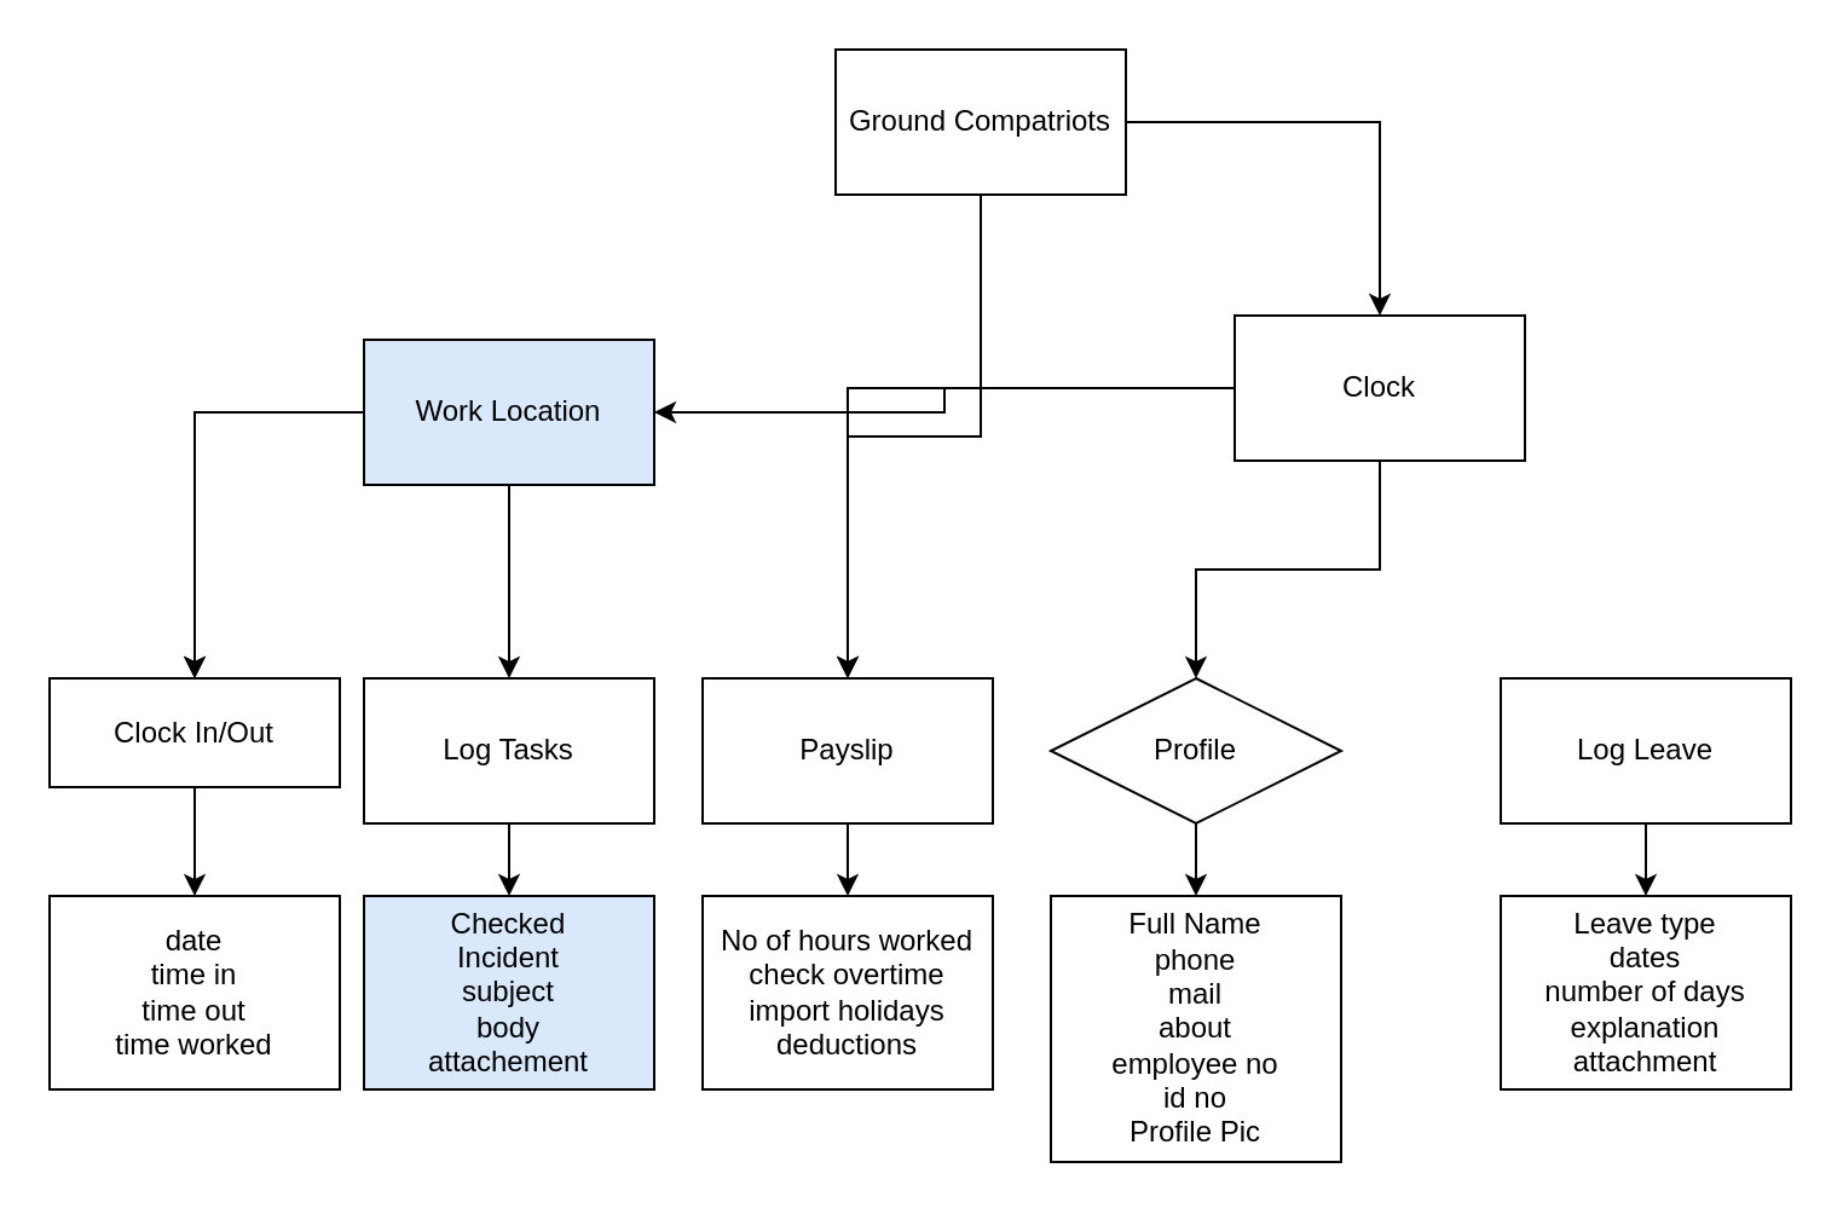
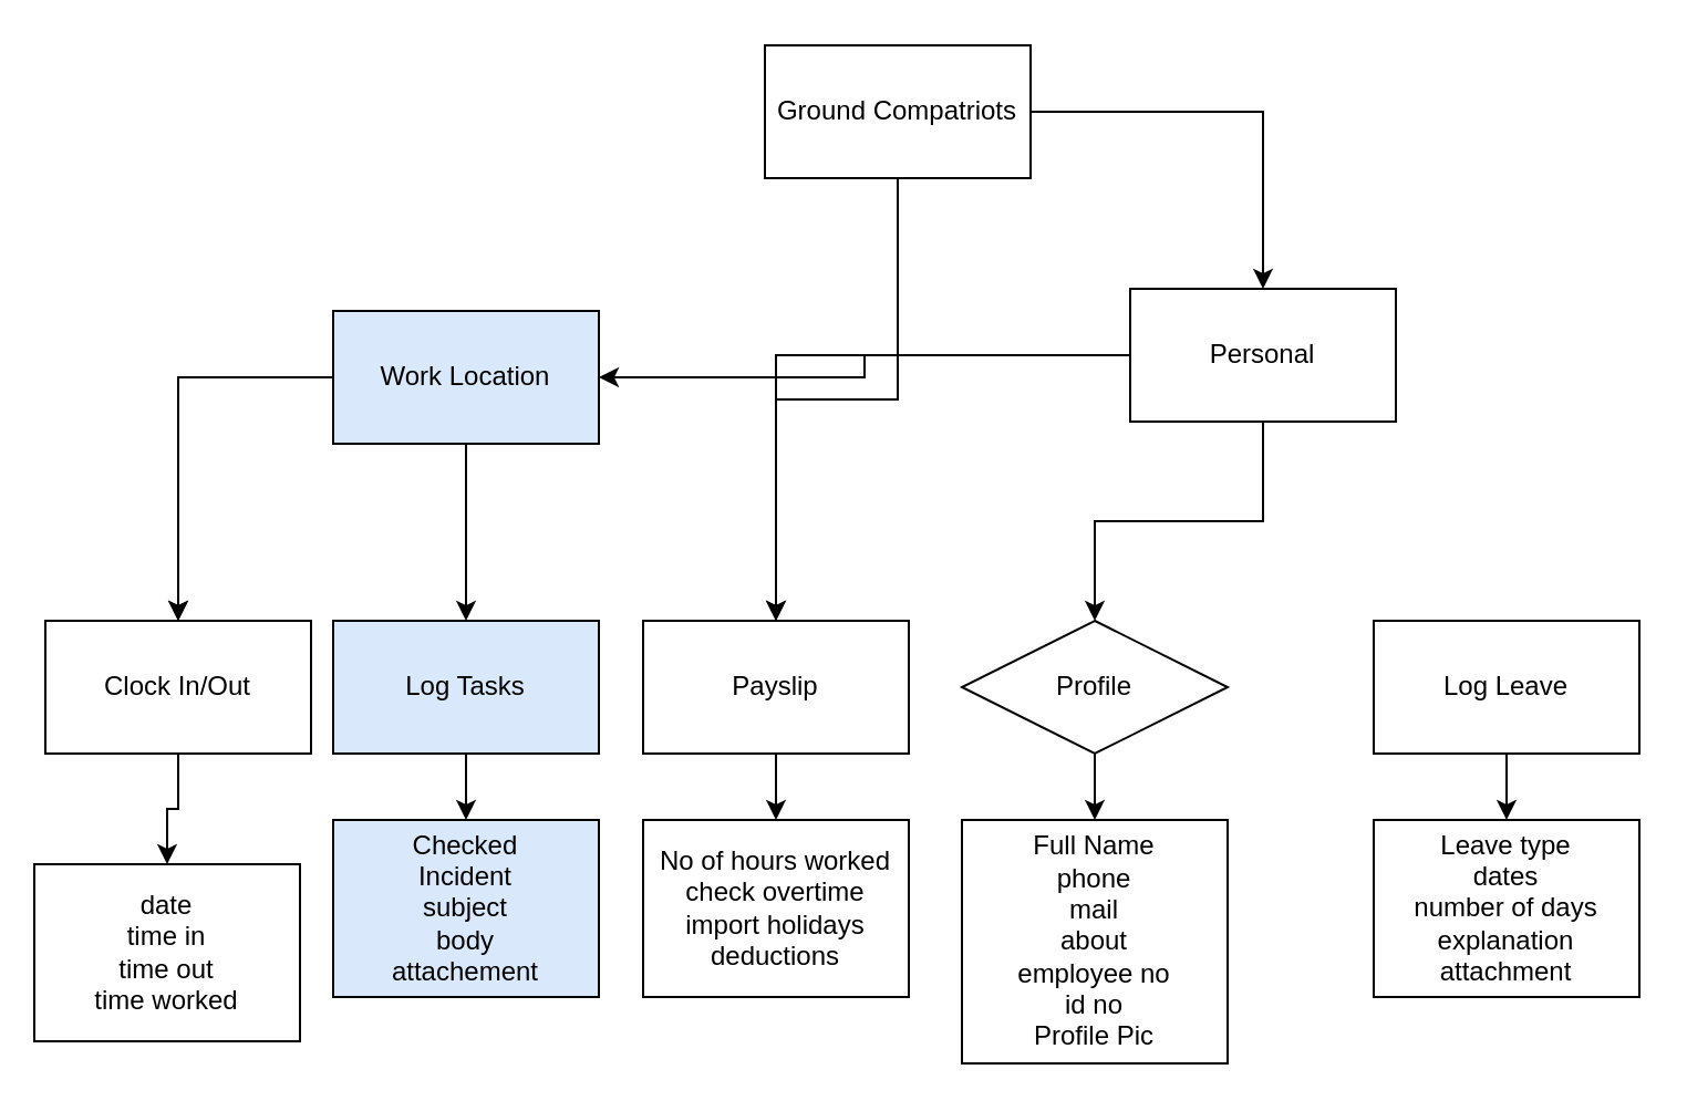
  <mxCell id="0" />
  <mxCell id="1" parent="0" />
  <mxCell id="2" value="" style="edgeStyle=orthogonalEdgeStyle;rounded=0;orthogonalLoop=1;jettySize=auto;html=1;" parent="1" source="4" target="20" edge="1"><mxGeometry relative="1" as="geometry" /></mxCell>
  <mxCell id="3" value="" style="edgeStyle=orthogonalEdgeStyle;rounded=0;orthogonalLoop=1;jettySize=auto;html=1;" parent="1" source="4" target="12" edge="1"><mxGeometry relative="1" as="geometry" /></mxCell>
  <mxCell id="4" value="Ground Compatriots" style="rounded=0;whiteSpace=wrap;html=1;" parent="1" vertex="1"><mxGeometry x="345" y="20" width="120" height="60" as="geometry" /></mxCell>
  <mxCell id="5" value="" style="edgeStyle=orthogonalEdgeStyle;rounded=0;orthogonalLoop=1;jettySize=auto;html=1;" parent="1" source="8" target="14" edge="1"><mxGeometry relative="1" as="geometry" /></mxCell>
  <mxCell id="6" value="" style="edgeStyle=orthogonalEdgeStyle;rounded=0;orthogonalLoop=1;jettySize=auto;html=1;" parent="1" source="8" target="14" edge="1"><mxGeometry relative="1" as="geometry" /></mxCell>
  <mxCell id="7" value="" style="edgeStyle=orthogonalEdgeStyle;rounded=0;orthogonalLoop=1;jettySize=auto;html=1;" parent="1" source="8" target="16" edge="1"><mxGeometry relative="1" as="geometry" /></mxCell>
  <mxCell id="8" value="Work Location" style="whiteSpace=wrap;html=1;rounded=0;fillColor=#dae8fc;" parent="1" vertex="1"><mxGeometry x="150" y="140" width="120" height="60" as="geometry" /></mxCell>
  <mxCell id="9" value="" style="edgeStyle=orthogonalEdgeStyle;rounded=0;orthogonalLoop=1;jettySize=auto;html=1;" parent="1" source="12" target="18" edge="1"><mxGeometry relative="1" as="geometry" /></mxCell>
  <mxCell id="10" value="" style="edgeStyle=orthogonalEdgeStyle;rounded=0;orthogonalLoop=1;jettySize=auto;html=1;" parent="1" source="12" target="20" edge="1"><mxGeometry relative="1" as="geometry" /></mxCell>
  <mxCell id="11" value="" style="edgeStyle=orthogonalEdgeStyle;rounded=0;orthogonalLoop=1;jettySize=auto;html=1;" parent="1" source="12" target="8" edge="1"><mxGeometry relative="1" as="geometry" /></mxCell>
- <mxCell id="12" value="Clock" style="whiteSpace=wrap;html=1;rounded=0;" parent="1" vertex="1"><mxGeometry x="510" y="130" width="120" height="60" as="geometry" /></mxCell>
+ <mxCell id="12" value="Personal" style="whiteSpace=wrap;html=1;rounded=0;" parent="1" vertex="1"><mxGeometry x="510" y="130" width="120" height="60" as="geometry" /></mxCell>
  <mxCell id="13" value="" style="edgeStyle=orthogonalEdgeStyle;rounded=0;orthogonalLoop=1;jettySize=auto;html=1;" parent="1" source="14" target="23" edge="1"><mxGeometry relative="1" as="geometry" /></mxCell>
- <mxCell id="14" value="Clock In/Out" style="whiteSpace=wrap;html=1;rounded=0;" parent="1" vertex="1"><mxGeometry x="20" y="280" width="120" height="45" as="geometry" /></mxCell>
+ <mxCell id="14" value="Clock In/Out" style="whiteSpace=wrap;html=1;rounded=0;" parent="1" vertex="1"><mxGeometry x="20" y="280" width="120" height="60" as="geometry" /></mxCell>
  <mxCell id="15" value="" style="edgeStyle=orthogonalEdgeStyle;rounded=0;orthogonalLoop=1;jettySize=auto;html=1;" parent="1" source="16" target="24" edge="1"><mxGeometry relative="1" as="geometry" /></mxCell>
- <mxCell id="16" value="Log Tasks" style="whiteSpace=wrap;html=1;rounded=0;" parent="1" vertex="1"><mxGeometry x="150" y="280" width="120" height="60" as="geometry" /></mxCell>
+ <mxCell id="16" value="Log Tasks" style="whiteSpace=wrap;html=1;rounded=0;fillColor=#dae8fc;" parent="1" vertex="1"><mxGeometry x="150" y="280" width="120" height="60" as="geometry" /></mxCell>
  <mxCell id="17" value="" style="edgeStyle=orthogonalEdgeStyle;rounded=0;orthogonalLoop=1;jettySize=auto;html=1;" parent="1" source="18" target="25" edge="1"><mxGeometry relative="1" as="geometry" /></mxCell>
  <mxCell id="18" value="Profile" style="rhombus;whiteSpace=wrap;html=1;" parent="1" vertex="1"><mxGeometry x="434" y="280" width="120" height="60" as="geometry" /></mxCell>
  <mxCell id="19" value="" style="edgeStyle=orthogonalEdgeStyle;rounded=0;orthogonalLoop=1;jettySize=auto;html=1;" parent="1" source="20" target="26" edge="1"><mxGeometry relative="1" as="geometry" /></mxCell>
  <mxCell id="20" value="Payslip" style="whiteSpace=wrap;html=1;rounded=0;" parent="1" vertex="1"><mxGeometry x="290" y="280" width="120" height="60" as="geometry" /></mxCell>
  <mxCell id="21" value="" style="edgeStyle=orthogonalEdgeStyle;rounded=0;orthogonalLoop=1;jettySize=auto;html=1;" parent="1" source="22" target="27" edge="1"><mxGeometry relative="1" as="geometry" /></mxCell>
  <mxCell id="22" value="Log Leave" style="whiteSpace=wrap;html=1;rounded=0;" parent="1" vertex="1"><mxGeometry x="620" y="280" width="120" height="60" as="geometry" /></mxCell>
- <mxCell id="23" value="date&lt;br&gt;time in&lt;br&gt;time out&lt;br&gt;time worked" style="whiteSpace=wrap;html=1;rounded=0;" parent="1" vertex="1"><mxGeometry x="20" y="370" width="120" height="80" as="geometry" /></mxCell>
+ <mxCell id="23" value="date&lt;br&gt;time in&lt;br&gt;time out&lt;br&gt;time worked" style="whiteSpace=wrap;html=1;rounded=0;" parent="1" vertex="1"><mxGeometry x="15" y="390" width="120" height="80" as="geometry" /></mxCell>
  <mxCell id="24" value="Checked&lt;br&gt;Incident&lt;br&gt;subject&lt;br&gt;body&lt;br&gt;attachement" style="whiteSpace=wrap;html=1;rounded=0;fillColor=#dae8fc;" parent="1" vertex="1"><mxGeometry x="150" y="370" width="120" height="80" as="geometry" /></mxCell>
  <mxCell id="25" value="Full Name&lt;br&gt;phone&lt;br&gt;mail&lt;br&gt;about&lt;br&gt;employee no&lt;br&gt;id no&lt;br&gt;Profile Pic" style="whiteSpace=wrap;html=1;rounded=0;" parent="1" vertex="1"><mxGeometry x="434" y="370" width="120" height="110" as="geometry" /></mxCell>
  <mxCell id="26" value="No of hours worked&lt;br&gt;check overtime&lt;br&gt;import holidays&lt;br&gt;deductions" style="whiteSpace=wrap;html=1;rounded=0;" parent="1" vertex="1"><mxGeometry x="290" y="370" width="120" height="80" as="geometry" /></mxCell>
  <mxCell id="27" value="Leave type&lt;br&gt;dates&lt;br&gt;number of days&lt;br&gt;explanation&lt;br&gt;attachment" style="whiteSpace=wrap;html=1;rounded=0;" parent="1" vertex="1"><mxGeometry x="620" y="370" width="120" height="80" as="geometry" /></mxCell>
